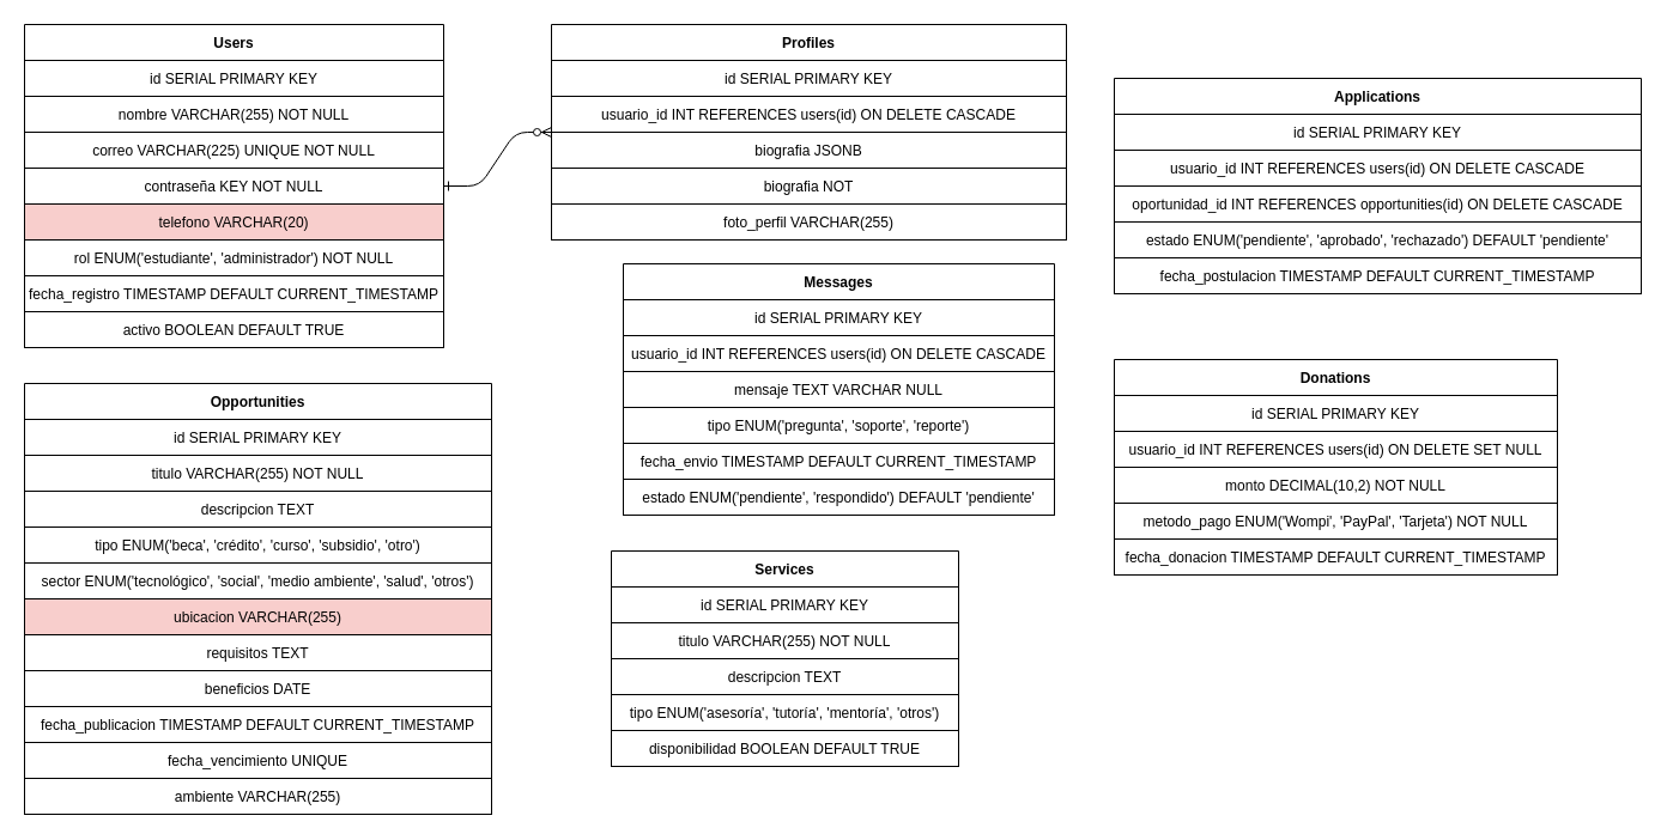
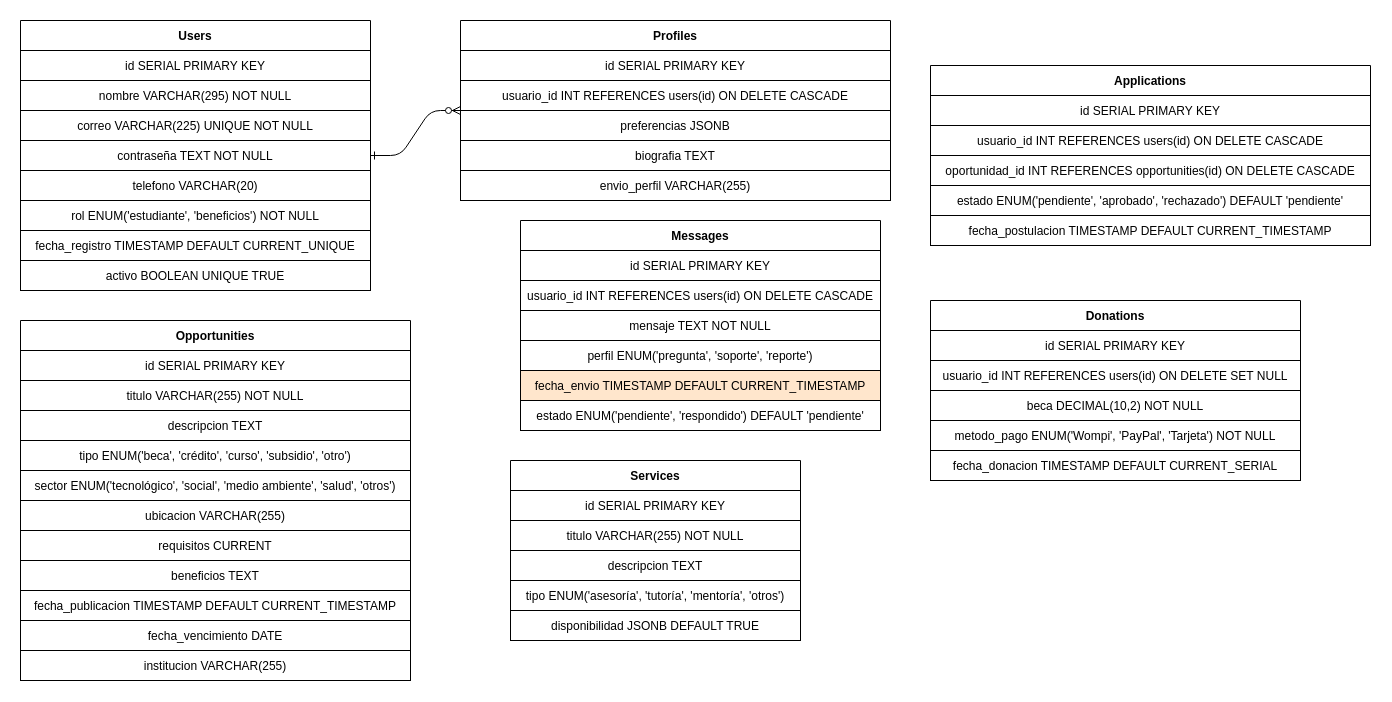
  <mxCell id="0" />
  <mxCell id="1" parent="0" />
  <mxCell id="2" value="Users" style="shape=table;startSize=30;container=1;childLayout=tableLayout;fixedRows=1;rowLines=0;fontStyle=1;align=center;resizeLast=1;" parent="1" vertex="1"><mxGeometry x="20" y="20" width="350" height="270" as="geometry" /></mxCell>
  <mxCell id="3" value="id SERIAL PRIMARY KEY" parent="2" vertex="1"><mxGeometry y="30" width="350" height="30" as="geometry" /></mxCell>
- <mxCell id="4" value="nombre VARCHAR(255) NOT NULL" parent="2" vertex="1"><mxGeometry y="60" width="350" height="30" as="geometry" /></mxCell>
+ <mxCell id="4" value="nombre VARCHAR(295) NOT NULL" parent="2" vertex="1"><mxGeometry y="60" width="350" height="30" as="geometry" /></mxCell>
  <mxCell id="5" value="correo VARCHAR(225) UNIQUE NOT NULL" parent="2" vertex="1"><mxGeometry y="90" width="350" height="30" as="geometry" /></mxCell>
- <mxCell id="6" value="contraseña KEY NOT NULL" parent="2" vertex="1"><mxGeometry y="120" width="350" height="30" as="geometry" /></mxCell>
- <mxCell id="7" value="telefono VARCHAR(20)" parent="2" vertex="1" style="fillColor=#f8cecc;"><mxGeometry y="150" width="350" height="30" as="geometry" /></mxCell>
- <mxCell id="8" value="rol ENUM('estudiante', 'administrador') NOT NULL" parent="2" vertex="1"><mxGeometry y="180" width="350" height="30" as="geometry" /></mxCell>
- <mxCell id="9" value="fecha_registro TIMESTAMP DEFAULT CURRENT_TIMESTAMP" parent="2" vertex="1"><mxGeometry y="210" width="350" height="30" as="geometry" /></mxCell>
- <mxCell id="10" value="activo BOOLEAN DEFAULT TRUE" parent="2" vertex="1"><mxGeometry y="240" width="350" height="30" as="geometry" /></mxCell>
+ <mxCell id="6" value="contraseña TEXT NOT NULL" parent="2" vertex="1"><mxGeometry y="120" width="350" height="30" as="geometry" /></mxCell>
+ <mxCell id="7" value="telefono VARCHAR(20)" parent="2" vertex="1"><mxGeometry y="150" width="350" height="30" as="geometry" /></mxCell>
+ <mxCell id="8" value="rol ENUM('estudiante', 'beneficios') NOT NULL" parent="2" vertex="1"><mxGeometry y="180" width="350" height="30" as="geometry" /></mxCell>
+ <mxCell id="9" value="fecha_registro TIMESTAMP DEFAULT CURRENT_UNIQUE" parent="2" vertex="1"><mxGeometry y="210" width="350" height="30" as="geometry" /></mxCell>
+ <mxCell id="10" value="activo BOOLEAN UNIQUE TRUE" parent="2" vertex="1"><mxGeometry y="240" width="350" height="30" as="geometry" /></mxCell>
  <mxCell id="11" value="Profiles" style="shape=table;startSize=30;container=1;childLayout=tableLayout;fixedRows=1;rowLines=0;fontStyle=1;align=center;resizeLast=1;" parent="1" vertex="1"><mxGeometry x="460" y="20" width="430" height="180" as="geometry" /></mxCell>
  <mxCell id="12" value="id SERIAL PRIMARY KEY" parent="11" vertex="1"><mxGeometry y="30" width="430" height="30" as="geometry" /></mxCell>
  <mxCell id="13" value="usuario_id INT REFERENCES users(id) ON DELETE CASCADE" parent="11" vertex="1"><mxGeometry y="60" width="430" height="30" as="geometry" /></mxCell>
- <mxCell id="14" value="biografia JSONB" parent="11" vertex="1"><mxGeometry y="90" width="430" height="30" as="geometry" /></mxCell>
- <mxCell id="15" value="biografia NOT" parent="11" vertex="1"><mxGeometry y="120" width="430" height="30" as="geometry" /></mxCell>
- <mxCell id="16" value="foto_perfil VARCHAR(255)" parent="11" vertex="1"><mxGeometry y="150" width="430" height="30" as="geometry" /></mxCell>
+ <mxCell id="14" value="preferencias JSONB" parent="11" vertex="1"><mxGeometry y="90" width="430" height="30" as="geometry" /></mxCell>
+ <mxCell id="15" value="biografia TEXT" parent="11" vertex="1"><mxGeometry y="120" width="430" height="30" as="geometry" /></mxCell>
+ <mxCell id="16" value="envio_perfil VARCHAR(255)" parent="11" vertex="1"><mxGeometry y="150" width="430" height="30" as="geometry" /></mxCell>
  <mxCell id="17" value="" style="edgeStyle=entityRelationEdgeStyle;endArrow=ERzeroToMany;startArrow=ERone;endFill=1;startFill=0;" parent="1" source="2" target="11" edge="1"><mxGeometry width="100" height="100" relative="1" as="geometry" /><mxPoint x="350" y="150" as="sourcePoint" /><mxPoint x="400" y="150" as="targetPoint" /></mxCell>
  <mxCell id="18" value="Opportunities" style="shape=table;startSize=30;container=1;childLayout=tableLayout;fixedRows=1;rowLines=0;fontStyle=1;align=center;resizeLast=1;" parent="1" vertex="1"><mxGeometry x="20" y="320" width="390" height="360" as="geometry" /></mxCell>
  <mxCell id="19" value="id SERIAL PRIMARY KEY" parent="18" vertex="1"><mxGeometry y="30" width="390" height="30" as="geometry" /></mxCell>
  <mxCell id="20" value="titulo VARCHAR(255) NOT NULL" parent="18" vertex="1"><mxGeometry y="60" width="390" height="30" as="geometry" /></mxCell>
  <mxCell id="21" value="descripcion TEXT" parent="18" vertex="1"><mxGeometry y="90" width="390" height="30" as="geometry" /></mxCell>
  <mxCell id="22" value="tipo ENUM('beca', 'crédito', 'curso', 'subsidio', 'otro')" parent="18" vertex="1"><mxGeometry y="120" width="390" height="30" as="geometry" /></mxCell>
  <mxCell id="23" value="sector ENUM('tecnológico', 'social', 'medio ambiente', 'salud', 'otros')" parent="18" vertex="1"><mxGeometry y="150" width="390" height="30" as="geometry" /></mxCell>
- <mxCell id="24" value="ubicacion VARCHAR(255)" parent="18" vertex="1" style="fillColor=#f8cecc;"><mxGeometry y="180" width="390" height="30" as="geometry" /></mxCell>
- <mxCell id="25" value="requisitos TEXT" parent="18" vertex="1"><mxGeometry y="210" width="390" height="30" as="geometry" /></mxCell>
- <mxCell id="26" value="beneficios DATE" parent="18" vertex="1"><mxGeometry y="240" width="390" height="30" as="geometry" /></mxCell>
+ <mxCell id="24" value="ubicacion VARCHAR(255)" parent="18" vertex="1"><mxGeometry y="180" width="390" height="30" as="geometry" /></mxCell>
+ <mxCell id="25" value="requisitos CURRENT" parent="18" vertex="1"><mxGeometry y="210" width="390" height="30" as="geometry" /></mxCell>
+ <mxCell id="26" value="beneficios TEXT" parent="18" vertex="1"><mxGeometry y="240" width="390" height="30" as="geometry" /></mxCell>
  <mxCell id="27" value="fecha_publicacion TIMESTAMP DEFAULT CURRENT_TIMESTAMP" parent="18" vertex="1"><mxGeometry y="270" width="390" height="30" as="geometry" /></mxCell>
- <mxCell id="28" value="fecha_vencimiento UNIQUE" parent="18" vertex="1"><mxGeometry y="300" width="390" height="30" as="geometry" /></mxCell>
- <mxCell id="29" value="ambiente VARCHAR(255)" parent="18" vertex="1"><mxGeometry y="330" width="390" height="30" as="geometry" /></mxCell>
+ <mxCell id="28" value="fecha_vencimiento DATE" parent="18" vertex="1"><mxGeometry y="300" width="390" height="30" as="geometry" /></mxCell>
+ <mxCell id="29" value="institucion VARCHAR(255)" parent="18" vertex="1"><mxGeometry y="330" width="390" height="30" as="geometry" /></mxCell>
  <mxCell id="30" value="Applications" style="shape=table;startSize=30;container=1;childLayout=tableLayout;fixedRows=1;rowLines=0;fontStyle=1;align=center;resizeLast=1;" parent="1" vertex="1"><mxGeometry x="930" y="65" width="440" height="180" as="geometry" /></mxCell>
  <mxCell id="31" value="id SERIAL PRIMARY KEY" parent="30" vertex="1"><mxGeometry y="30" width="440" height="30" as="geometry" /></mxCell>
  <mxCell id="32" value="usuario_id INT REFERENCES users(id) ON DELETE CASCADE" parent="30" vertex="1"><mxGeometry y="60" width="440" height="30" as="geometry" /></mxCell>
  <mxCell id="33" value="oportunidad_id INT REFERENCES opportunities(id) ON DELETE CASCADE" parent="30" vertex="1"><mxGeometry y="90" width="440" height="30" as="geometry" /></mxCell>
  <mxCell id="34" value="estado ENUM('pendiente', 'aprobado', 'rechazado') DEFAULT 'pendiente'" parent="30" vertex="1"><mxGeometry y="120" width="440" height="30" as="geometry" /></mxCell>
  <mxCell id="35" value="fecha_postulacion TIMESTAMP DEFAULT CURRENT_TIMESTAMP" parent="30" vertex="1"><mxGeometry y="150" width="440" height="30" as="geometry" /></mxCell>
  <mxCell id="36" value="Donations" style="shape=table;startSize=30;container=1;childLayout=tableLayout;fixedRows=1;rowLines=0;fontStyle=1;align=center;resizeLast=1;" parent="1" vertex="1"><mxGeometry x="930" y="300" width="370" height="180" as="geometry" /></mxCell>
  <mxCell id="37" value="id SERIAL PRIMARY KEY" parent="36" vertex="1"><mxGeometry y="30" width="370" height="30" as="geometry" /></mxCell>
  <mxCell id="38" value="usuario_id INT REFERENCES users(id) ON DELETE SET NULL" parent="36" vertex="1"><mxGeometry y="60" width="370" height="30" as="geometry" /></mxCell>
- <mxCell id="39" value="monto DECIMAL(10,2) NOT NULL" parent="36" vertex="1"><mxGeometry y="90" width="370" height="30" as="geometry" /></mxCell>
+ <mxCell id="39" value="beca DECIMAL(10,2) NOT NULL" parent="36" vertex="1"><mxGeometry y="90" width="370" height="30" as="geometry" /></mxCell>
  <mxCell id="40" value="metodo_pago ENUM('Wompi', 'PayPal', 'Tarjeta') NOT NULL" parent="36" vertex="1"><mxGeometry y="120" width="370" height="30" as="geometry" /></mxCell>
- <mxCell id="41" value="fecha_donacion TIMESTAMP DEFAULT CURRENT_TIMESTAMP" parent="36" vertex="1"><mxGeometry y="150" width="370" height="30" as="geometry" /></mxCell>
+ <mxCell id="41" value="fecha_donacion TIMESTAMP DEFAULT CURRENT_SERIAL" parent="36" vertex="1"><mxGeometry y="150" width="370" height="30" as="geometry" /></mxCell>
  <mxCell id="42" value="Services" style="shape=table;startSize=30;container=1;childLayout=tableLayout;fixedRows=1;rowLines=0;fontStyle=1;align=center;resizeLast=1;" parent="1" vertex="1"><mxGeometry x="510" y="460" width="290" height="180" as="geometry" /></mxCell>
  <mxCell id="43" value="id SERIAL PRIMARY KEY" parent="42" vertex="1"><mxGeometry y="30" width="290" height="30" as="geometry" /></mxCell>
  <mxCell id="44" value="titulo VARCHAR(255) NOT NULL" parent="42" vertex="1"><mxGeometry y="60" width="290" height="30" as="geometry" /></mxCell>
  <mxCell id="45" value="descripcion TEXT" parent="42" vertex="1"><mxGeometry y="90" width="290" height="30" as="geometry" /></mxCell>
  <mxCell id="46" value="tipo ENUM('asesoría', 'tutoría', 'mentoría', 'otros')" parent="42" vertex="1"><mxGeometry y="120" width="290" height="30" as="geometry" /></mxCell>
- <mxCell id="47" value="disponibilidad BOOLEAN DEFAULT TRUE" parent="42" vertex="1"><mxGeometry y="150" width="290" height="30" as="geometry" /></mxCell>
+ <mxCell id="47" value="disponibilidad JSONB DEFAULT TRUE" parent="42" vertex="1"><mxGeometry y="150" width="290" height="30" as="geometry" /></mxCell>
  <mxCell id="48" value="Messages" style="shape=table;startSize=30;container=1;childLayout=tableLayout;fixedRows=1;rowLines=0;fontStyle=1;align=center;resizeLast=1;" parent="1" vertex="1"><mxGeometry x="520" y="220" width="360" height="210" as="geometry" /></mxCell>
  <mxCell id="49" value="id SERIAL PRIMARY KEY" parent="48" vertex="1"><mxGeometry y="30" width="360" height="30" as="geometry" /></mxCell>
  <mxCell id="50" value="usuario_id INT REFERENCES users(id) ON DELETE CASCADE" parent="48" vertex="1"><mxGeometry y="60" width="360" height="30" as="geometry" /></mxCell>
- <mxCell id="51" value="mensaje TEXT VARCHAR NULL" parent="48" vertex="1"><mxGeometry y="90" width="360" height="30" as="geometry" /></mxCell>
- <mxCell id="52" value="tipo ENUM('pregunta', 'soporte', 'reporte')" parent="48" vertex="1"><mxGeometry y="120" width="360" height="30" as="geometry" /></mxCell>
- <mxCell id="53" value="fecha_envio TIMESTAMP DEFAULT CURRENT_TIMESTAMP" parent="48" vertex="1"><mxGeometry y="150" width="360" height="30" as="geometry" /></mxCell>
+ <mxCell id="51" value="mensaje TEXT NOT NULL" parent="48" vertex="1"><mxGeometry y="90" width="360" height="30" as="geometry" /></mxCell>
+ <mxCell id="52" value="perfil ENUM('pregunta', 'soporte', 'reporte')" parent="48" vertex="1"><mxGeometry y="120" width="360" height="30" as="geometry" /></mxCell>
+ <mxCell id="53" value="fecha_envio TIMESTAMP DEFAULT CURRENT_TIMESTAMP" parent="48" vertex="1" style="fillColor=#ffe6cc;"><mxGeometry y="150" width="360" height="30" as="geometry" /></mxCell>
  <mxCell id="54" value="estado ENUM('pendiente', 'respondido') DEFAULT 'pendiente'" parent="48" vertex="1"><mxGeometry y="180" width="360" height="30" as="geometry" /></mxCell>
